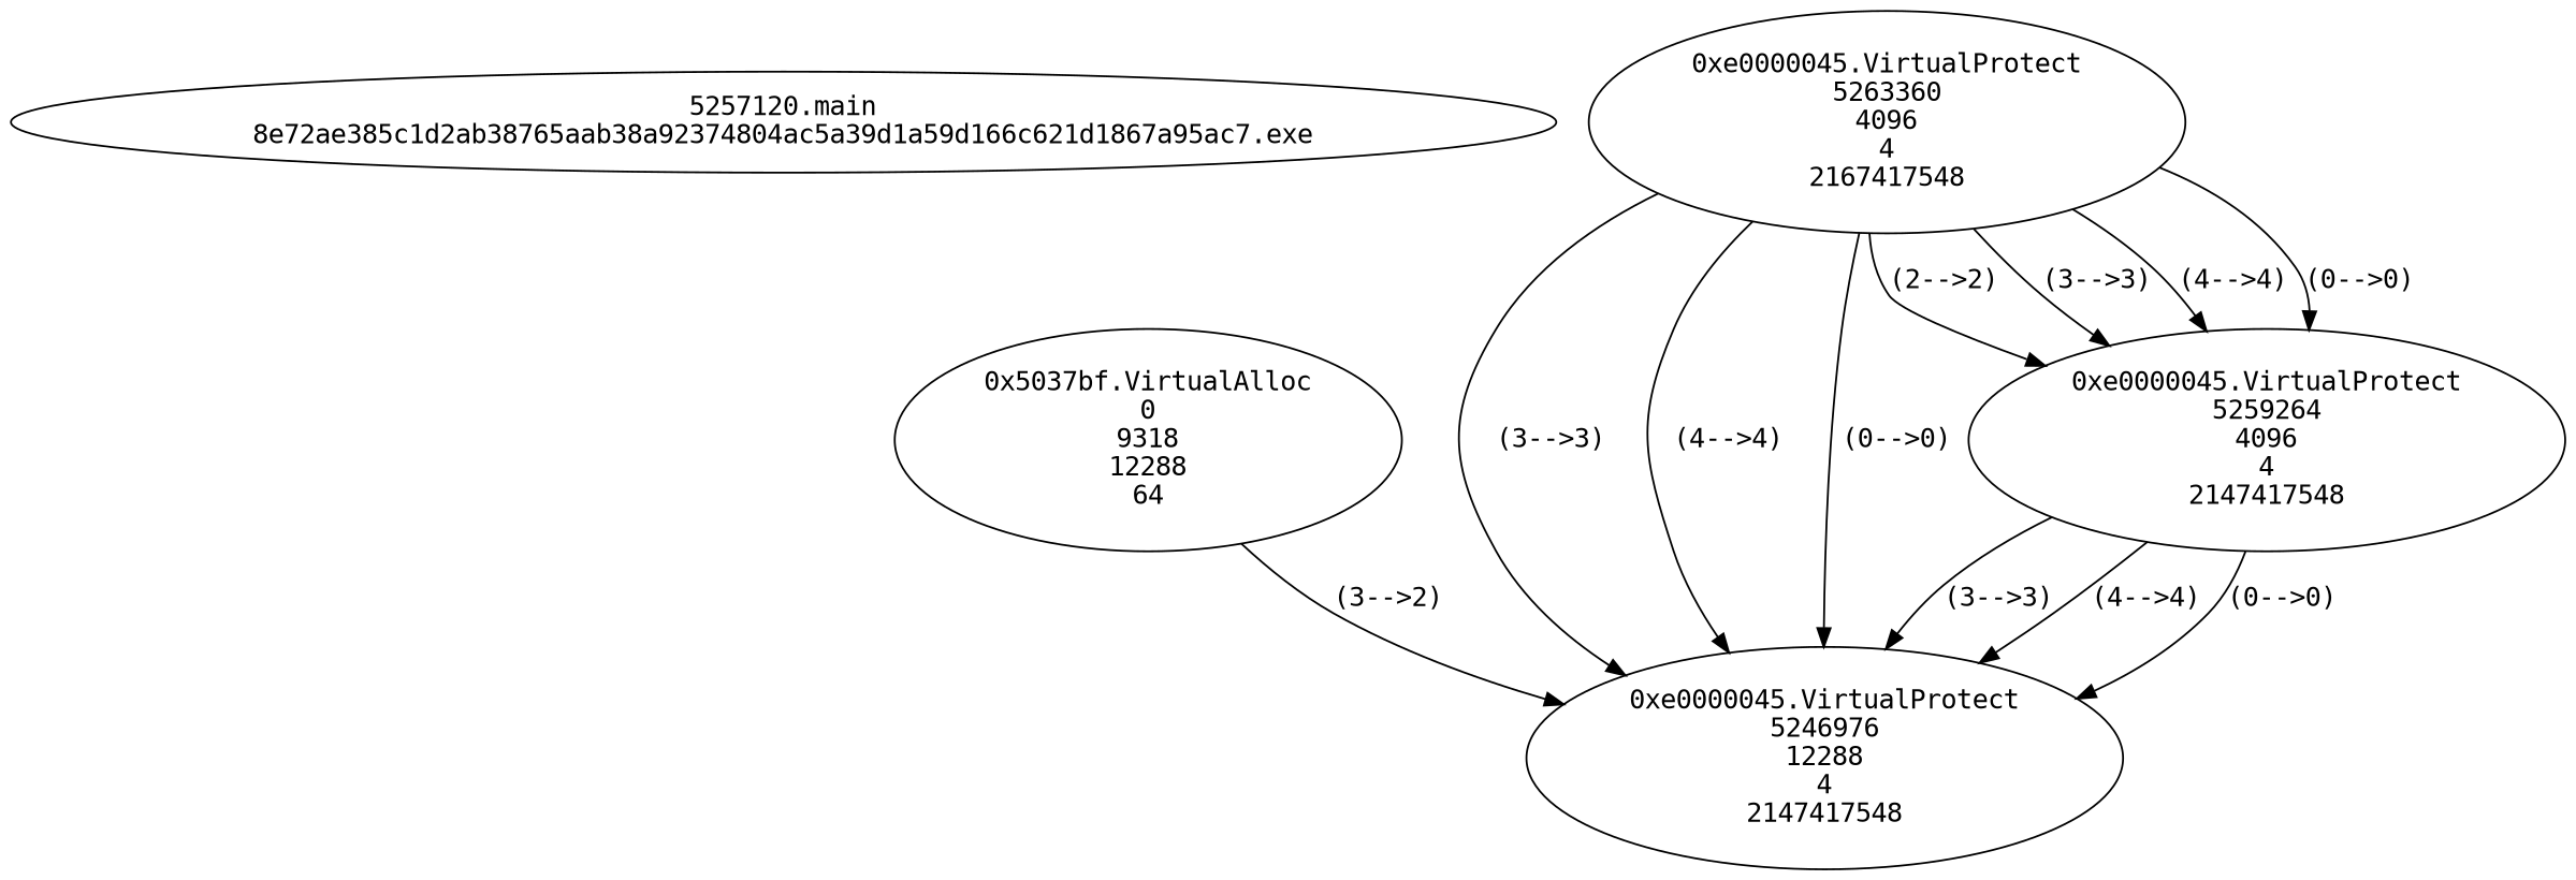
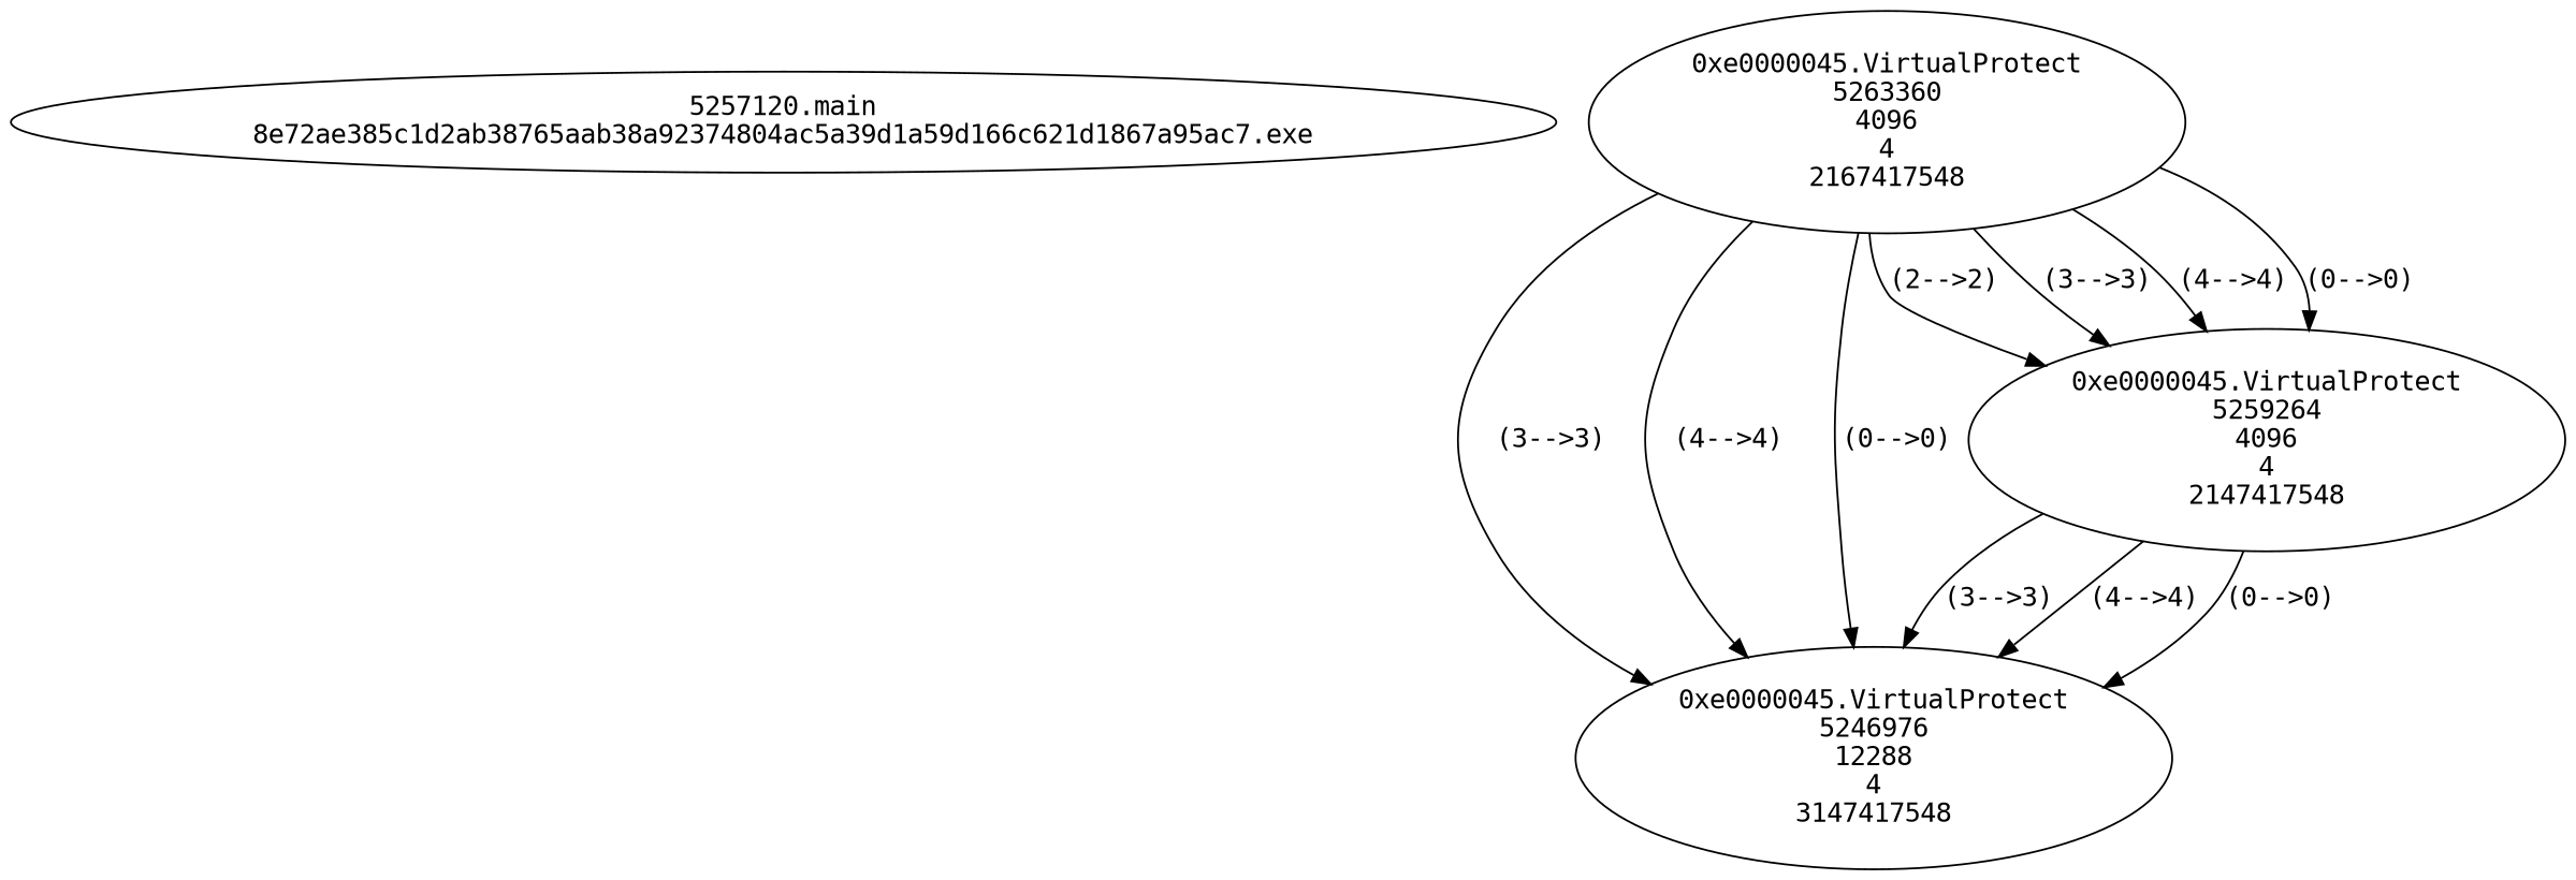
  digraph {
    fontname="DejaVu Sans Mono"
    node [fontname="DejaVu Sans Mono"]
    edge [fontname="DejaVu Sans Mono"]
    n1 [label="5257120.main\n8e72ae385c1d2ab38765aab38a92374804ac5a39d1a59d166c621d1867a95ac7.exe"]
-   n2 [label="0x5037bf.VirtualAlloc\n0\n9318\n12288\n64"]
-   n3 [label="0xe0000045.VirtualProtect\n5246976\n12288\n4\n2147417548"]
+   n3 [label="0xe0000045.VirtualProtect\n5246976\n12288\n4\n3147417548"]
    n4 [label="0xe0000045.VirtualProtect\n5263360\n4096\n4\n2167417548"]
    n5 [label="0xe0000045.VirtualProtect\n5259264\n4096\n4\n2147417548"]
-   n2 -> n3 [label="(3-->2)"]
    n4 -> n3 [label="(3-->3)"]
    n4 -> n3 [label="(4-->4)"]
    n4 -> n3 [label="(0-->0)"]
    n4 -> n5 [label="(2-->2)"]
    n4 -> n5 [label="(3-->3)"]
    n4 -> n5 [label="(4-->4)"]
    n4 -> n5 [label="(0-->0)"]
    n5 -> n3 [label="(3-->3)"]
    n5 -> n3 [label="(4-->4)"]
    n5 -> n3 [label="(0-->0)"]
  }
